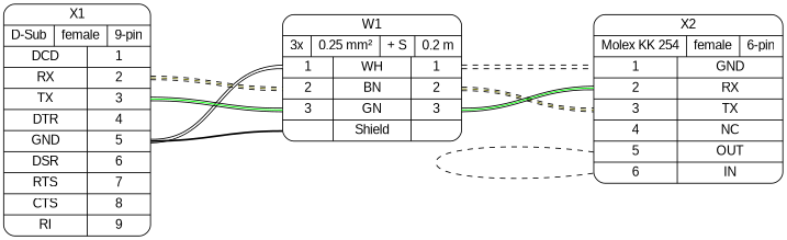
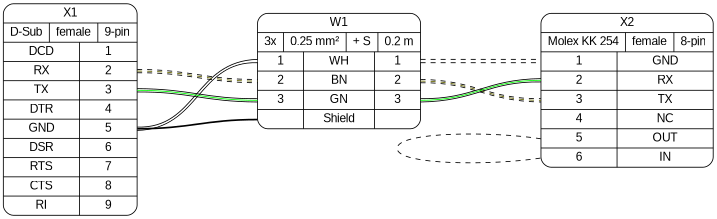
  graph {
    fontname=arial
    rankdir=LR
    ranksep=2
    node [fillcolor=white fontname=arial shape=record style="rounded,filled"]
    edge [color="#000000:#ffffff:#000000" fontname=arial style=dashed tailport=p5]
    n1 [label="X1|{D-Sub|female|9-pin}|{{DCD|RX|TX|DTR|GND|DSR|RTS|CTS|RI}|{<p1>1|<p2>2|<p3>3|<p4>4|<p5>5|<p6>6|<p7>7|<p8>8|<p9>9}}"]
    n2 [label="W1|{3x|0.25 mm²|+ S|0.2 m}|{{<w1i>1|<w2i>2|<w3i>3|<wsi>}|{WH|BN|GN|Shield}|{<w1o>1|<w2o>2|<w3o>3|<wso>}}"]
-   n3 [label="X2|{Molex KK 254|female|6-pin}|{{<p1>1|<p2>2|<p3>3|<p4>4|<p5>5|<p6>6}|{GND|RX|TX|NC|OUT|IN}}"]
+   n3 [label="X2|{Molex KK 254|female|8-pin}|{{<p1>1|<p2>2|<p3>3|<p4>4|<p5>5|<p6>6}|{GND|RX|TX|NC|OUT|IN}}"]
    n1 -- n2 [headport=w1i style=solid]
    n1 -- n2 [color="#000000:#666600:#000000" headport=w2i tailport=p2]
    n1 -- n2 [color="#000000:#00ff00:#000000" headport=w3i style=solid tailport=p3]
    n1 -- n2 [color="#000000" headport=wsi style=bold]
    n2 -- n3 [headport=p1 tailport=w1o]
    n2 -- n3 [color="#000000:#666600:#000000" headport=p3 tailport=w2o]
    n2 -- n3 [color="#000000:#00ff00:#000000" headport=p2 style=solid tailport=w3o]
    n3 -- n3 [headport="p6:w" tailport="p5:w" color=""]
  }
